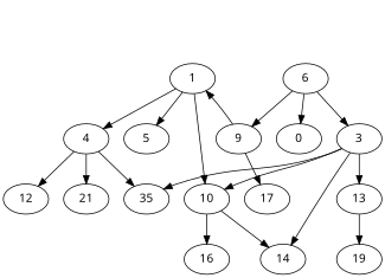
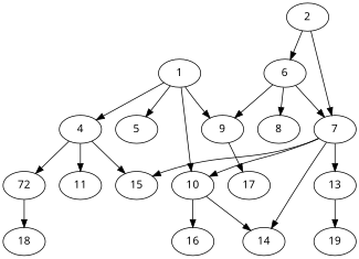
  digraph {
    fontname="Noto Sans"
    node [fontname="Noto Sans"]
    edge [fontname="Noto Sans"]
    1 [alpha=26.63]
    4 [alpha=41.43]
    5 [alpha=22.48]
    9 [alpha=32.81]
    10 [alpha=49.87]
-   15 [alpha=40.83 label=35]
-   11 [alpha=32.32 label=21]
-   12 [alpha=35.55]
+   15 [alpha=40.83]
+   11 [alpha=32.32]
+   12 [alpha=35.55 label=72]
    17 [alpha=37.78]
    14 [alpha=23.36]
    16 [alpha=38.63]
-   3 [alpha=30.47]
+   18 [alpha=36.91]
+   2 [alpha=46.18]
+   3 [alpha=30.47 label=7]
    6 [alpha=48.13]
    13 [alpha=28.87]
-   8 [alpha=47.63 label=0]
+   8 [alpha=47.63]
    19 [alpha=41.48]
    1 -> 4
    1 -> 5
-   9 -> 1
+   1 -> 9
    1 -> 10
    4 -> 15
    4 -> 11
    4 -> 12
    9 -> 17
    10 -> 14
    10 -> 16
+   12 -> 18
+   2 -> 3
+   2 -> 6
    3 -> 10
    3 -> 15
    3 -> 14
    3 -> 13
    6 -> 9
    6 -> 3
    6 -> 8
    13 -> 19
  }
